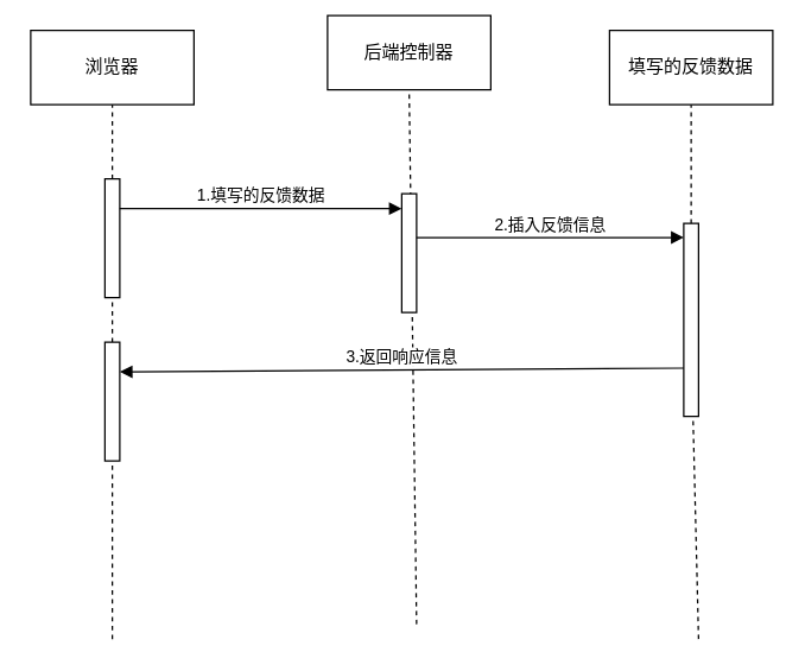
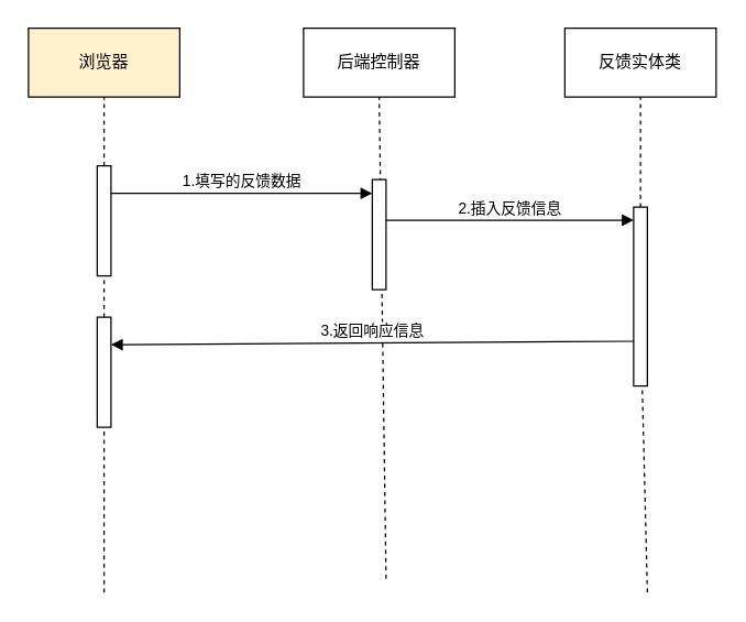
  <mxCell id="0" />
  <mxCell id="1" parent="0" />
- <mxCell id="2" value="浏览器" style="html=1;whiteSpace=wrap;" vertex="1" parent="1"><mxGeometry x="20" y="20" width="110" height="50" as="geometry" /></mxCell>
- <mxCell id="3" value="后端控制器" style="html=1;whiteSpace=wrap;" vertex="1" parent="1"><mxGeometry x="220" y="10" width="110" height="50" as="geometry" /></mxCell>
- <mxCell id="4" value="填写的反馈数据" style="html=1;whiteSpace=wrap;" vertex="1" parent="1"><mxGeometry x="410" y="20" width="110" height="50" as="geometry" /></mxCell>
+ <mxCell id="2" value="浏览器" style="html=1;whiteSpace=wrap;fillColor=#fff2cc;" vertex="1" parent="1"><mxGeometry x="20" y="20" width="110" height="50" as="geometry" /></mxCell>
+ <mxCell id="3" value="后端控制器" style="html=1;whiteSpace=wrap;" vertex="1" parent="1"><mxGeometry x="220" y="20" width="110" height="50" as="geometry" /></mxCell>
+ <mxCell id="4" value="反馈实体类" style="html=1;whiteSpace=wrap;" vertex="1" parent="1"><mxGeometry x="410" y="20" width="110" height="50" as="geometry" /></mxCell>
  <mxCell id="5" value="" style="endArrow=none;dashed=1;html=1;rounded=0;entryX=0.5;entryY=1;entryDx=0;entryDy=0;" edge="1" parent="1" source="9" target="2"><mxGeometry width="50" height="50" relative="1" as="geometry"><mxPoint x="75" y="430" as="sourcePoint" /><mxPoint x="330" y="220" as="targetPoint" /></mxGeometry></mxCell>
  <mxCell id="6" value="" style="endArrow=none;dashed=1;html=1;rounded=0;entryX=0.5;entryY=1;entryDx=0;entryDy=0;" edge="1" parent="1" target="3"><mxGeometry width="50" height="50" relative="1" as="geometry"><mxPoint x="280" y="420" as="sourcePoint" /><mxPoint x="330" y="220" as="targetPoint" /></mxGeometry></mxCell>
  <mxCell id="7" value="" style="endArrow=none;dashed=1;html=1;rounded=0;entryX=0.5;entryY=1;entryDx=0;entryDy=0;" edge="1" parent="1" source="13" target="4"><mxGeometry width="50" height="50" relative="1" as="geometry"><mxPoint x="470" y="430" as="sourcePoint" /><mxPoint x="330" y="220" as="targetPoint" /></mxGeometry></mxCell>
  <mxCell id="8" value="" style="endArrow=none;dashed=1;html=1;rounded=0;entryX=0.5;entryY=1;entryDx=0;entryDy=0;" edge="1" parent="1" source="17" target="9"><mxGeometry width="50" height="50" relative="1" as="geometry"><mxPoint x="75" y="430" as="sourcePoint" /><mxPoint x="75" y="70" as="targetPoint" /></mxGeometry></mxCell>
  <mxCell id="9" value="" style="html=1;points=[[0,0,0,0,5],[0,1,0,0,-5],[1,0,0,0,5],[1,1,0,0,-5]];perimeter=orthogonalPerimeter;outlineConnect=0;targetShapes=umlLifeline;portConstraint=eastwest;newEdgeStyle={&quot;curved&quot;:0,&quot;rounded&quot;:0};" vertex="1" parent="1"><mxGeometry x="70" y="120" width="10" height="80" as="geometry" /></mxCell>
  <mxCell id="10" value="1.填写的反馈数据" style="html=1;verticalAlign=bottom;endArrow=block;curved=0;rounded=0;" edge="1" parent="1" target="11"><mxGeometry width="80" relative="1" as="geometry"><mxPoint x="80" y="140" as="sourcePoint" /><mxPoint x="270" y="140" as="targetPoint" /></mxGeometry></mxCell>
  <mxCell id="11" value="" style="html=1;points=[[0,0,0,0,5],[0,1,0,0,-5],[1,0,0,0,5],[1,1,0,0,-5]];perimeter=orthogonalPerimeter;outlineConnect=0;targetShapes=umlLifeline;portConstraint=eastwest;newEdgeStyle={&quot;curved&quot;:0,&quot;rounded&quot;:0};" vertex="1" parent="1"><mxGeometry x="270" y="130" width="10" height="80" as="geometry" /></mxCell>
  <mxCell id="12" value="" style="endArrow=none;dashed=1;html=1;rounded=0;" edge="1" parent="1"><mxGeometry width="50" height="50" relative="1" as="geometry"><mxPoint x="470" y="430" as="sourcePoint" /><mxPoint x="465" y="230" as="targetPoint" /></mxGeometry></mxCell>
  <mxCell id="13" value="" style="html=1;points=[[0,0,0,0,5],[0,1,0,0,-5],[1,0,0,0,5],[1,1,0,0,-5]];perimeter=orthogonalPerimeter;outlineConnect=0;targetShapes=umlLifeline;portConstraint=eastwest;newEdgeStyle={&quot;curved&quot;:0,&quot;rounded&quot;:0};" vertex="1" parent="1"><mxGeometry x="460" y="150" width="10" height="130" as="geometry" /></mxCell>
  <mxCell id="14" value="2.插入反馈信息" style="html=1;verticalAlign=bottom;endArrow=block;curved=0;rounded=0;" edge="1" parent="1" target="13"><mxGeometry width="80" relative="1" as="geometry"><mxPoint x="280" y="159.5" as="sourcePoint" /><mxPoint x="360" y="159.5" as="targetPoint" /></mxGeometry></mxCell>
  <mxCell id="15" value="3.返回响应信息" style="html=1;verticalAlign=bottom;endArrow=block;curved=0;rounded=0;exitX=0;exitY=0.75;exitDx=0;exitDy=0;exitPerimeter=0;" edge="1" parent="1" source="13"><mxGeometry width="80" relative="1" as="geometry"><mxPoint x="260" y="240" as="sourcePoint" /><mxPoint x="80" y="250" as="targetPoint" /></mxGeometry></mxCell>
  <mxCell id="16" value="" style="endArrow=none;dashed=1;html=1;rounded=0;entryX=0.5;entryY=1;entryDx=0;entryDy=0;" edge="1" parent="1" target="17"><mxGeometry width="50" height="50" relative="1" as="geometry"><mxPoint x="75" y="430" as="sourcePoint" /><mxPoint x="75" y="200" as="targetPoint" /></mxGeometry></mxCell>
  <mxCell id="17" value="" style="html=1;points=[[0,0,0,0,5],[0,1,0,0,-5],[1,0,0,0,5],[1,1,0,0,-5]];perimeter=orthogonalPerimeter;outlineConnect=0;targetShapes=umlLifeline;portConstraint=eastwest;newEdgeStyle={&quot;curved&quot;:0,&quot;rounded&quot;:0};" vertex="1" parent="1"><mxGeometry x="70" y="230" width="10" height="80" as="geometry" /></mxCell>
